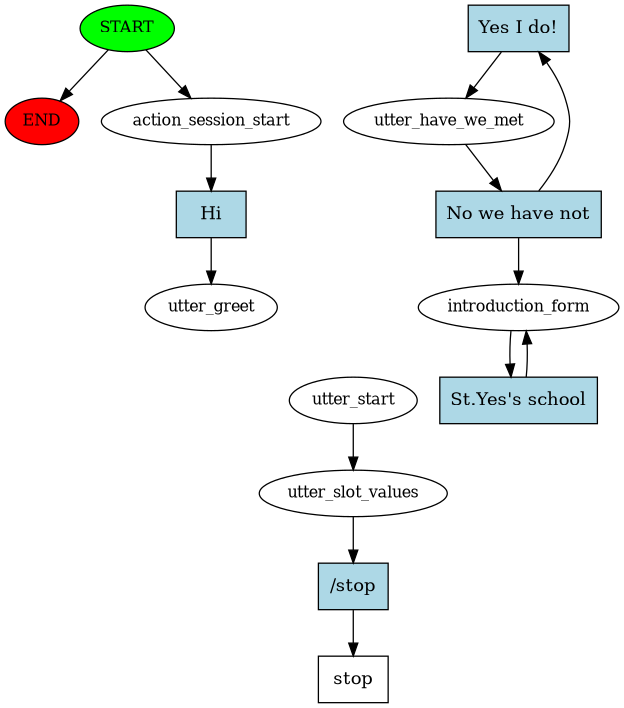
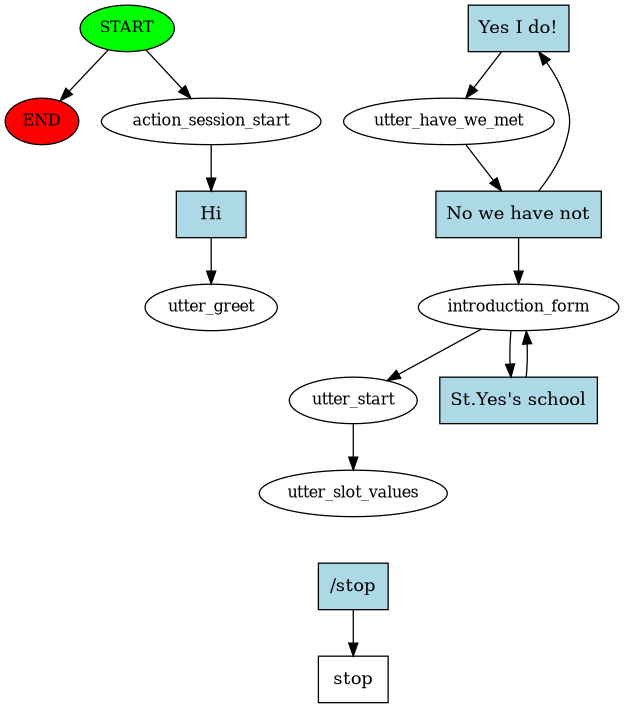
  digraph {
    node [fontsize=12]
    n1 [fillcolor=green label=START style=filled]
    n2 [fillcolor=red label=END style=filled]
    n3 [label=action_session_start]
    n4 [fillcolor=lightblue label=Hi shape=rect style=filled fontsize=""]
    n5 [label=utter_greet]
    n6 [fillcolor=lightblue label="Yes I do!" shape=rect style=filled fontsize=""]
    n7 [label=utter_have_we_met]
    n8 [fillcolor=lightblue label="No we have not" shape=rect style=filled fontsize=""]
    n9 [label=introduction_form]
    n10 [label=utter_start]
    n11 [fillcolor=lightblue label="St.Yes's school" shape=rect style=filled fontsize=""]
    n12 [label=utter_slot_values]
    n13 [fillcolor=lightblue label="/stop" shape=rect style=filled fontsize=""]
    n14 [label=stop shape=rect fontsize=""]
    n1 -> n2
    n1 -> n3
    n3 -> n4
    n4 -> n5
    n6 -> n7
    n7 -> n8
    n8 -> n6
    n8 -> n9
+   n9 -> n10
    n9 -> n11
    n10 -> n12
    n11 -> n9
-   n12 -> n13
    n13 -> n14
  }
